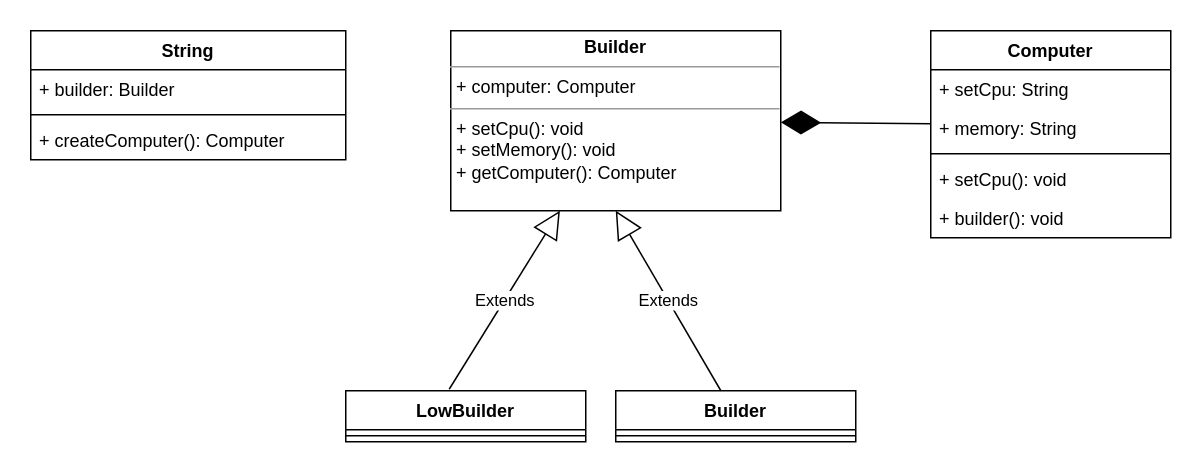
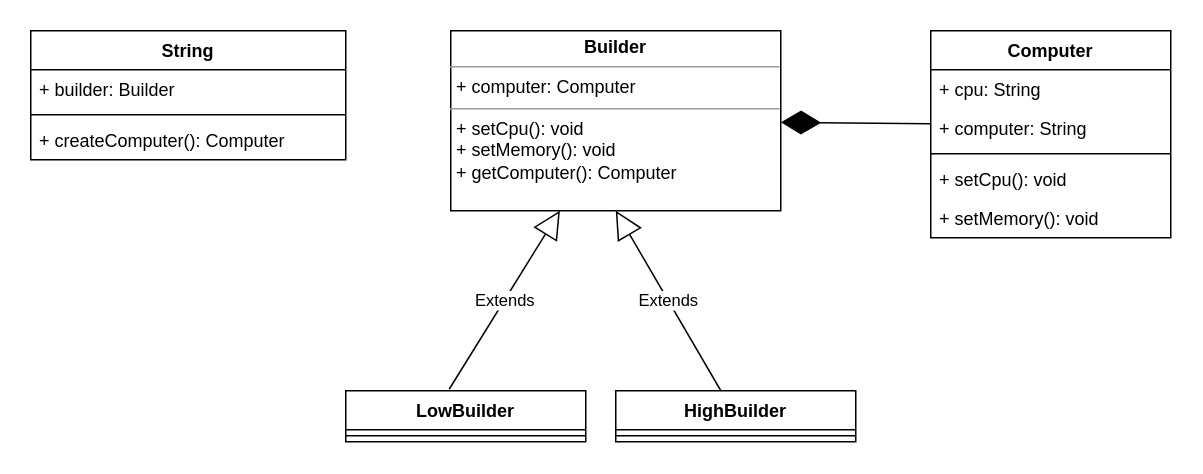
  <mxCell id="0" />
  <mxCell id="1" parent="0" />
  <mxCell id="2" value="Computer" style="swimlane;fontStyle=1;align=center;verticalAlign=top;childLayout=stackLayout;horizontal=1;startSize=26;horizontalStack=0;resizeParent=1;resizeParentMax=0;resizeLast=0;collapsible=1;marginBottom=0;" vertex="1" parent="1"><mxGeometry x="620" y="20" width="160" height="138" as="geometry" /></mxCell>
- <mxCell id="3" value="+ setCpu: String" style="text;strokeColor=none;fillColor=none;align=left;verticalAlign=top;spacingLeft=4;spacingRight=4;overflow=hidden;rotatable=0;points=[[0,0.5],[1,0.5]];portConstraint=eastwest;" vertex="1" parent="2"><mxGeometry y="26" width="160" height="26" as="geometry" /></mxCell>
- <mxCell id="4" value="+ memory: String" style="text;strokeColor=none;fillColor=none;align=left;verticalAlign=top;spacingLeft=4;spacingRight=4;overflow=hidden;rotatable=0;points=[[0,0.5],[1,0.5]];portConstraint=eastwest;" vertex="1" parent="2"><mxGeometry y="52" width="160" height="26" as="geometry" /></mxCell>
+ <mxCell id="3" value="+ cpu: String" style="text;strokeColor=none;fillColor=none;align=left;verticalAlign=top;spacingLeft=4;spacingRight=4;overflow=hidden;rotatable=0;points=[[0,0.5],[1,0.5]];portConstraint=eastwest;" vertex="1" parent="2"><mxGeometry y="26" width="160" height="26" as="geometry" /></mxCell>
+ <mxCell id="4" value="+ computer: String" style="text;strokeColor=none;fillColor=none;align=left;verticalAlign=top;spacingLeft=4;spacingRight=4;overflow=hidden;rotatable=0;points=[[0,0.5],[1,0.5]];portConstraint=eastwest;" vertex="1" parent="2"><mxGeometry y="52" width="160" height="26" as="geometry" /></mxCell>
  <mxCell id="5" value="" style="line;strokeWidth=1;fillColor=none;align=left;verticalAlign=middle;spacingTop=-1;spacingLeft=3;spacingRight=3;rotatable=0;labelPosition=right;points=[];portConstraint=eastwest;" vertex="1" parent="2"><mxGeometry y="78" width="160" height="8" as="geometry" /></mxCell>
  <mxCell id="6" value="+ setCpu(): void" style="text;strokeColor=none;fillColor=none;align=left;verticalAlign=top;spacingLeft=4;spacingRight=4;overflow=hidden;rotatable=0;points=[[0,0.5],[1,0.5]];portConstraint=eastwest;" vertex="1" parent="2"><mxGeometry y="86" width="160" height="26" as="geometry" /></mxCell>
- <mxCell id="7" value="+ builder(): void" style="text;strokeColor=none;fillColor=none;align=left;verticalAlign=top;spacingLeft=4;spacingRight=4;overflow=hidden;rotatable=0;points=[[0,0.5],[1,0.5]];portConstraint=eastwest;" vertex="1" parent="2"><mxGeometry y="112" width="160" height="26" as="geometry" /></mxCell>
+ <mxCell id="7" value="+ setMemory(): void" style="text;strokeColor=none;fillColor=none;align=left;verticalAlign=top;spacingLeft=4;spacingRight=4;overflow=hidden;rotatable=0;points=[[0,0.5],[1,0.5]];portConstraint=eastwest;" vertex="1" parent="2"><mxGeometry y="112" width="160" height="26" as="geometry" /></mxCell>
  <mxCell id="8" value="&lt;p style=&quot;margin: 0px ; margin-top: 4px ; text-align: center&quot;&gt;&lt;b&gt;Builder&lt;/b&gt;&lt;/p&gt;&lt;hr size=&quot;1&quot;&gt;&lt;p style=&quot;margin: 0px ; margin-left: 4px&quot;&gt;+ computer: Computer&lt;br&gt;&lt;/p&gt;&lt;hr size=&quot;1&quot;&gt;&lt;p style=&quot;margin: 0px ; margin-left: 4px&quot;&gt;+ setCpu(): void&lt;br&gt;+ setMemory(): void&lt;/p&gt;&lt;p style=&quot;margin: 0px ; margin-left: 4px&quot;&gt;+ getComputer(): Computer&lt;/p&gt;" style="verticalAlign=top;align=left;overflow=fill;fontSize=12;fontFamily=Helvetica;html=1;" vertex="1" parent="1"><mxGeometry x="300" y="20" width="220" height="120" as="geometry" /></mxCell>
  <mxCell id="9" value="LowBuilder" style="swimlane;fontStyle=1;align=center;verticalAlign=top;childLayout=stackLayout;horizontal=1;startSize=26;horizontalStack=0;resizeParent=1;resizeParentMax=0;resizeLast=0;collapsible=1;marginBottom=0;" vertex="1" parent="1"><mxGeometry x="230" y="260" width="160" height="34" as="geometry" /></mxCell>
  <mxCell id="10" value="" style="line;strokeWidth=1;fillColor=none;align=left;verticalAlign=middle;spacingTop=-1;spacingLeft=3;spacingRight=3;rotatable=0;labelPosition=right;points=[];portConstraint=eastwest;" vertex="1" parent="9"><mxGeometry y="26" width="160" height="8" as="geometry" /></mxCell>
- <mxCell id="11" value="Builder" style="swimlane;fontStyle=1;align=center;verticalAlign=top;childLayout=stackLayout;horizontal=1;startSize=26;horizontalStack=0;resizeParent=1;resizeParentMax=0;resizeLast=0;collapsible=1;marginBottom=0;" vertex="1" parent="1"><mxGeometry x="410" y="260" width="160" height="34" as="geometry" /></mxCell>
+ <mxCell id="11" value="HighBuilder" style="swimlane;fontStyle=1;align=center;verticalAlign=top;childLayout=stackLayout;horizontal=1;startSize=26;horizontalStack=0;resizeParent=1;resizeParentMax=0;resizeLast=0;collapsible=1;marginBottom=0;" vertex="1" parent="1"><mxGeometry x="410" y="260" width="160" height="34" as="geometry" /></mxCell>
  <mxCell id="12" value="" style="line;strokeWidth=1;fillColor=none;align=left;verticalAlign=middle;spacingTop=-1;spacingLeft=3;spacingRight=3;rotatable=0;labelPosition=right;points=[];portConstraint=eastwest;" vertex="1" parent="11"><mxGeometry y="26" width="160" height="8" as="geometry" /></mxCell>
  <mxCell id="13" value="Extends" style="endArrow=block;endSize=16;endFill=0;html=1;exitX=0.431;exitY=-0.029;exitDx=0;exitDy=0;exitPerimeter=0;" edge="1" parent="1" source="9" target="8"><mxGeometry width="160" relative="1" as="geometry"><mxPoint x="170" y="200" as="sourcePoint" /><mxPoint x="330" y="200" as="targetPoint" /></mxGeometry></mxCell>
  <mxCell id="14" value="Extends" style="endArrow=block;endSize=16;endFill=0;html=1;entryX=0.5;entryY=1;entryDx=0;entryDy=0;" edge="1" parent="1" source="11" target="8"><mxGeometry width="160" relative="1" as="geometry"><mxPoint x="258.96" y="269.014" as="sourcePoint" /><mxPoint x="348.92" y="153" as="targetPoint" /></mxGeometry></mxCell>
  <mxCell id="15" value="" style="endArrow=diamondThin;endFill=1;endSize=24;html=1;" edge="1" parent="1" target="8"><mxGeometry width="160" relative="1" as="geometry"><mxPoint x="620" y="82" as="sourcePoint" /><mxPoint x="470" y="67.96" as="targetPoint" /></mxGeometry></mxCell>
  <mxCell id="16" value="String" style="swimlane;fontStyle=1;align=center;verticalAlign=top;childLayout=stackLayout;horizontal=1;startSize=26;horizontalStack=0;resizeParent=1;resizeParentMax=0;resizeLast=0;collapsible=1;marginBottom=0;" vertex="1" parent="1"><mxGeometry x="20" y="20" width="210" height="86" as="geometry" /></mxCell>
  <mxCell id="17" value="+ builder: Builder" style="text;strokeColor=none;fillColor=none;align=left;verticalAlign=top;spacingLeft=4;spacingRight=4;overflow=hidden;rotatable=0;points=[[0,0.5],[1,0.5]];portConstraint=eastwest;" vertex="1" parent="16"><mxGeometry y="26" width="210" height="26" as="geometry" /></mxCell>
  <mxCell id="18" value="" style="line;strokeWidth=1;fillColor=none;align=left;verticalAlign=middle;spacingTop=-1;spacingLeft=3;spacingRight=3;rotatable=0;labelPosition=right;points=[];portConstraint=eastwest;" vertex="1" parent="16"><mxGeometry y="52" width="210" height="8" as="geometry" /></mxCell>
  <mxCell id="19" value="+ createComputer(): Computer" style="text;strokeColor=none;fillColor=none;align=left;verticalAlign=top;spacingLeft=4;spacingRight=4;overflow=hidden;rotatable=0;points=[[0,0.5],[1,0.5]];portConstraint=eastwest;" vertex="1" parent="16"><mxGeometry y="60" width="210" height="26" as="geometry" /></mxCell>
